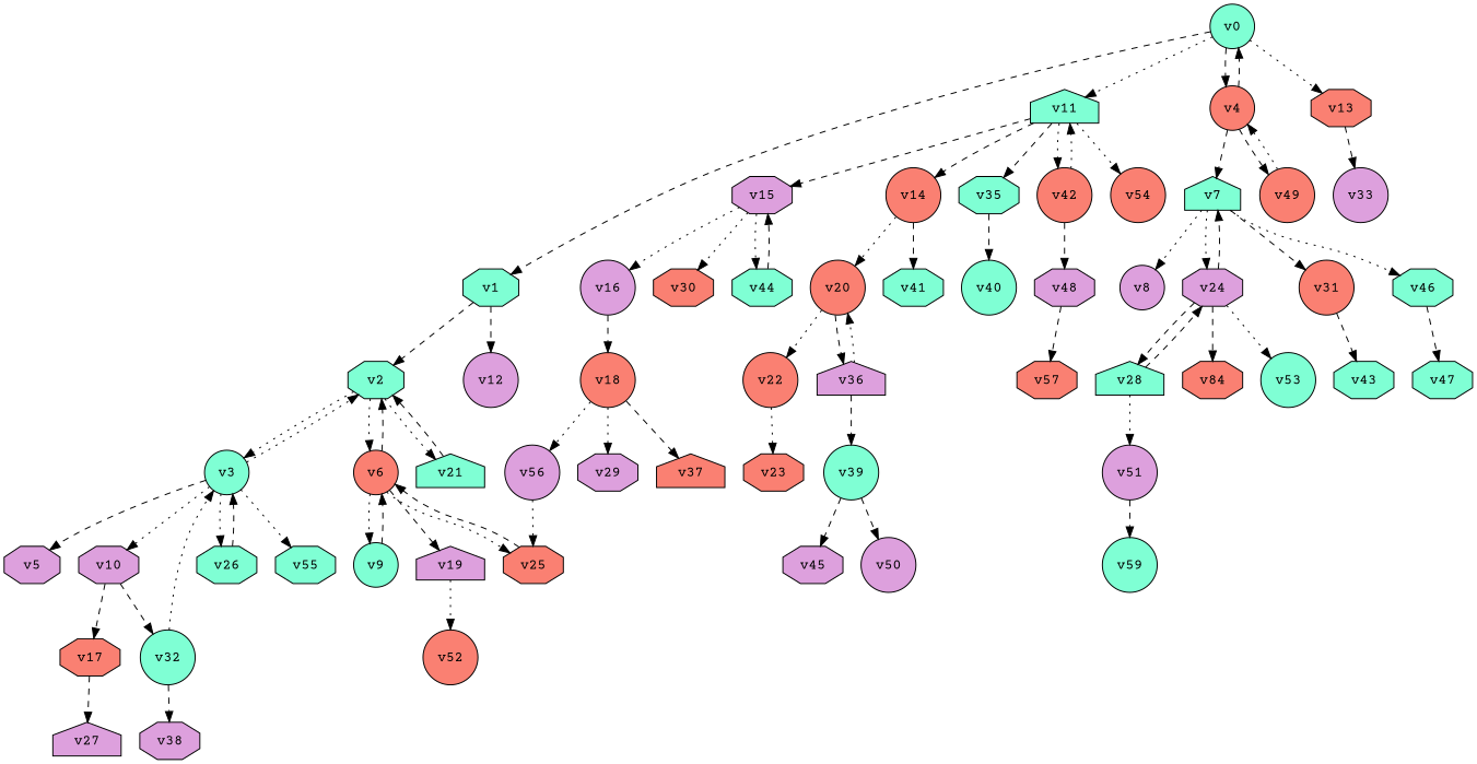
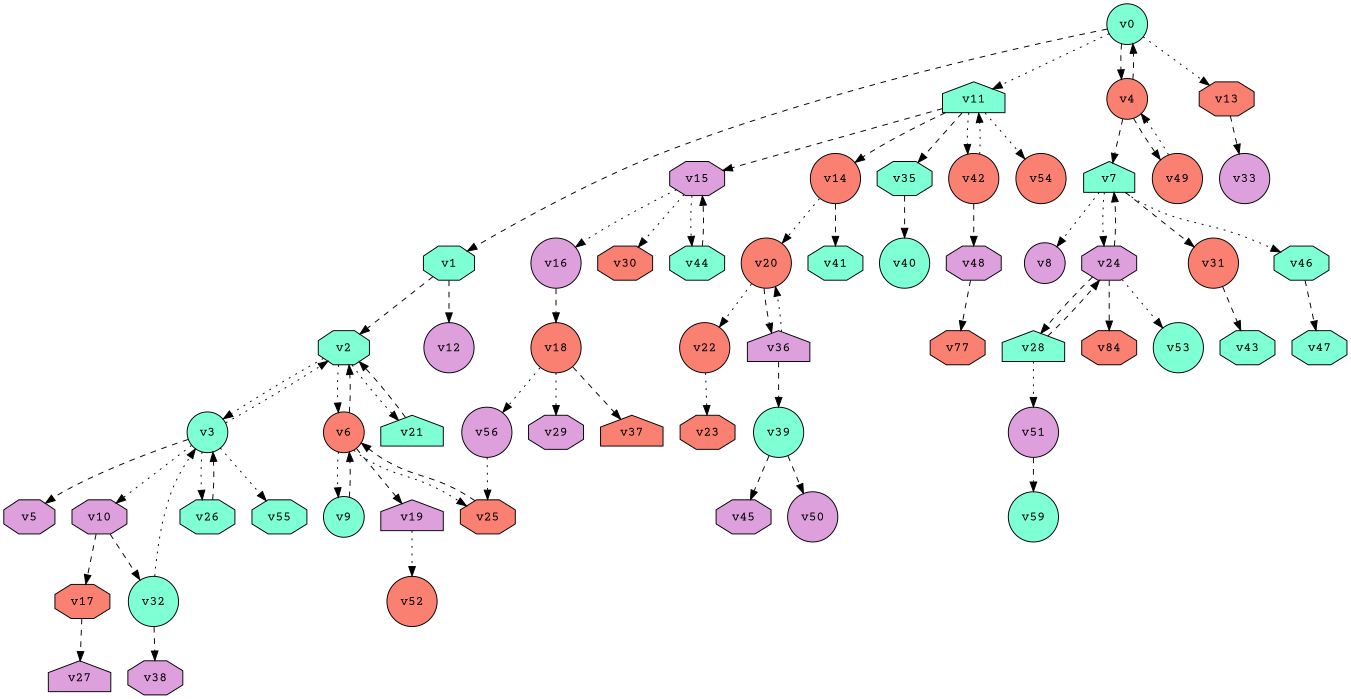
  digraph {
    fontname="Courier Prime"
    node [fillcolor=aquamarine fontname="Courier Prime" player=1 shape=circle style=filled weight=9]
    edge [fontname="Courier Prime" style=dashed]
    v0 [player=0 weight=3]
    v1 [shape=octagon weight=13]
    v4 [fillcolor=salmon player=0 weight=16]
    v11 [shape=house weight=14]
    v13 [fillcolor=salmon shape=octagon weight=2]
    v2 [player=0 shape=octagon weight=6]
    v12 [fillcolor=plum player=0 weight=14]
    v7 [shape=house]
    v49 [fillcolor=salmon weight=15]
    v14 [fillcolor=salmon player=0 weight=18]
    v15 [fillcolor=plum shape=octagon weight=15]
    v35 [shape=octagon]
    v42 [fillcolor=salmon player=0 weight=0]
    v54 [fillcolor=salmon player=0 weight=10]
    v33 [fillcolor=plum weight=10]
    v3 [weight=2]
    v6 [fillcolor=salmon player=0 weight=6]
    v21 [shape=house weight=11]
    v5 [fillcolor=plum shape=octagon weight=5]
    v10 [fillcolor=plum player=0 shape=octagon]
    v26 [player=0 shape=octagon]
    v55 [shape=octagon weight=12]
    v9 [weight=4]
    v19 [fillcolor=plum shape=house weight=11]
    v25 [fillcolor=salmon shape=octagon weight=15]
    v17 [fillcolor=salmon shape=octagon weight=10]
    v32 [player=0 weight=14]
    v8 [fillcolor=plum player=0 weight=15]
    v24 [fillcolor=plum player=0 shape=octagon weight=3]
    v31 [fillcolor=salmon weight=8]
    v46 [player=0 shape=octagon weight=12]
    v52 [fillcolor=salmon player=0 weight=17]
    v28 [player=0 shape=house weight=3]
    n34 [fillcolor=salmon label=v84 player=0 shape=octagon weight=14]
    v53 [weight=2]
    v43 [shape=octagon weight=15]
    v47 [shape=octagon weight=2]
    v27 [fillcolor=plum shape=house]
    v38 [fillcolor=plum player=0 shape=octagon weight=4]
    v20 [fillcolor=salmon player=0 weight=0]
    v41 [shape=octagon weight=17]
    v16 [fillcolor=plum player=0 weight=11]
    v30 [fillcolor=salmon player=0 shape=octagon weight=3]
    v44 [player=0 shape=octagon weight=16]
    v40 [player=0 weight=10]
    v48 [fillcolor=plum player=0 shape=octagon]
    v22 [fillcolor=salmon player=0 weight=6]
    v36 [fillcolor=plum player=0 shape=house weight=-1]
    v18 [fillcolor=salmon player=0 weight=14]
    v29 [fillcolor=plum shape=octagon weight=4]
    v37 [fillcolor=salmon shape=house weight=-1]
    v56 [fillcolor=plum player=0 weight=7]
    v23 [fillcolor=salmon shape=octagon weight=4]
    v39 [weight=16]
    v51 [fillcolor=plum weight=10]
    v59 [weight=4]
    v45 [fillcolor=plum shape=octagon weight=13]
    v50 [fillcolor=plum player=0 weight=17]
-   v57 [fillcolor=salmon shape=octagon weight=-3]
+   v57 [fillcolor=salmon shape=octagon weight=-3 label=v77]
    v0 -> v1
    v0 -> v4
    v0 -> v11 [style=dotted]
    v0 -> v13 [style=dotted]
    v1 -> v2
    v1 -> v12
    v4 -> v0
    v4 -> v7
    v4 -> v49
    v11 -> v14
    v11 -> v15
    v11 -> v35
    v11 -> v42 [style=dotted]
    v11 -> v54 [style=dotted]
    v13 -> v33
    v2 -> v3 [style=dotted]
    v2 -> v6 [style=dotted]
    v2 -> v21 [style=dotted]
    v7 -> v8 [style=dotted]
    v7 -> v24 [style=dotted]
    v7 -> v31
    v7 -> v46 [style=dotted]
    v49 -> v4 [style=dotted]
    v14 -> v20 [style=dotted]
    v14 -> v41
    v15 -> v16 [style=dotted]
    v15 -> v30 [style=dotted]
    v15 -> v44 [style=dotted]
    v35 -> v40
    v42 -> v11 [style=dotted]
    v42 -> v48
    v3 -> v2 [style=dotted]
    v3 -> v5
    v3 -> v10 [style=dotted]
    v3 -> v26 [style=dotted]
    v3 -> v55 [style=dotted]
    v6 -> v2
    v6 -> v9 [style=dotted]
    v6 -> v19
    v6 -> v25 [style=dotted]
    v21 -> v2
    v10 -> v17
    v10 -> v32
    v26 -> v3
    v9 -> v6
    v19 -> v52 [style=dotted]
    v25 -> v6
    v17 -> v27
    v32 -> v3 [style=dotted]
    v32 -> v38
    v24 -> v7
    v24 -> v28
    v24 -> n34
    v24 -> v53 [style=dotted]
    v31 -> v43
    v46 -> v47
    v28 -> v24
    v28 -> v51 [style=dotted]
    v20 -> v22 [style=dotted]
    v20 -> v36
    v16 -> v18
    v44 -> v15
    v48 -> v57
    v22 -> v23 [style=dotted]
    v36 -> v20 [style=dotted]
    v36 -> v39
    v18 -> v29 [style=dotted]
    v18 -> v37
    v18 -> v56 [style=dotted]
    v56 -> v25 [style=dotted]
    v39 -> v45
    v39 -> v50
    v51 -> v59
  }
